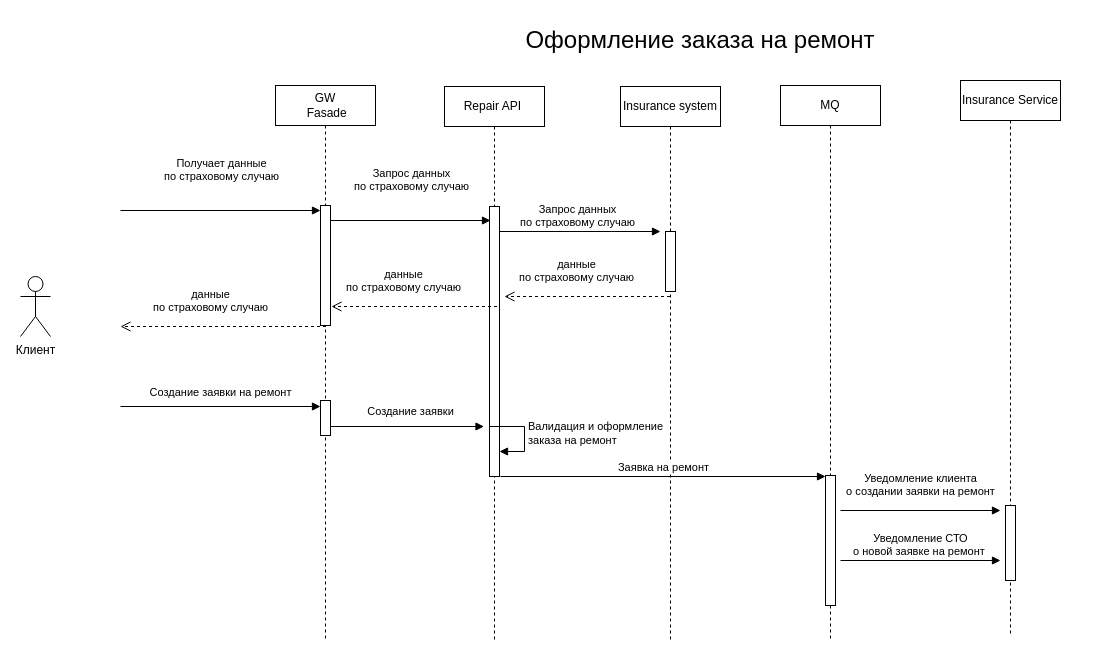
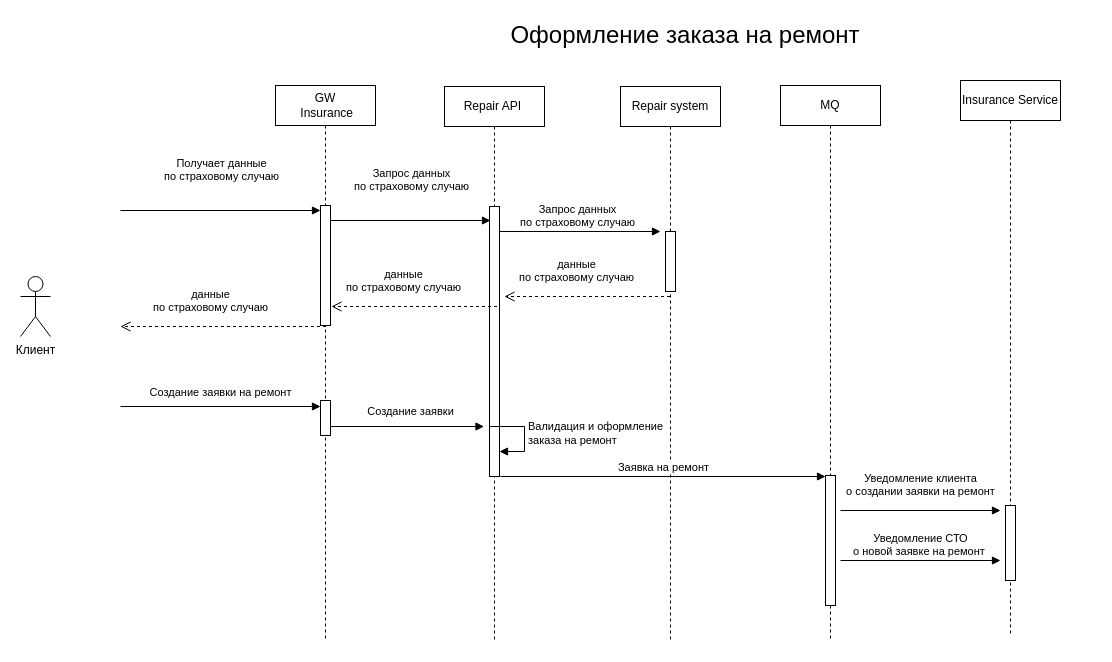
  <mxCell id="0" />
  <mxCell id="1" parent="0" />
- <mxCell id="2" value="Insurance system" style="shape=umlLifeline;perimeter=lifelinePerimeter;whiteSpace=wrap;html=1;container=1;dropTarget=0;collapsible=0;recursiveResize=0;outlineConnect=0;portConstraint=eastwest;newEdgeStyle={&quot;edgeStyle&quot;:&quot;elbowEdgeStyle&quot;,&quot;elbow&quot;:&quot;vertical&quot;,&quot;curved&quot;:0,&quot;rounded&quot;:0};labelBackgroundColor=default;" parent="1" vertex="1"><mxGeometry x="620" y="86" width="100" height="554" as="geometry" /></mxCell>
+ <mxCell id="2" value="Repair system" style="shape=umlLifeline;perimeter=lifelinePerimeter;whiteSpace=wrap;html=1;container=1;dropTarget=0;collapsible=0;recursiveResize=0;outlineConnect=0;portConstraint=eastwest;newEdgeStyle={&quot;edgeStyle&quot;:&quot;elbowEdgeStyle&quot;,&quot;elbow&quot;:&quot;vertical&quot;,&quot;curved&quot;:0,&quot;rounded&quot;:0};labelBackgroundColor=default;" parent="1" vertex="1"><mxGeometry x="620" y="86" width="100" height="554" as="geometry" /></mxCell>
  <mxCell id="3" value="" style="html=1;points=[[0,0,0,0,5],[0,1,0,0,-5],[1,0,0,0,5],[1,1,0,0,-5]];perimeter=orthogonalPerimeter;outlineConnect=0;targetShapes=umlLifeline;portConstraint=eastwest;newEdgeStyle={&quot;curved&quot;:0,&quot;rounded&quot;:0};" parent="2" vertex="1"><mxGeometry x="45" y="145" width="10" height="60" as="geometry" /></mxCell>
  <mxCell id="4" value="MQ" style="shape=umlLifeline;perimeter=lifelinePerimeter;whiteSpace=wrap;html=1;container=1;dropTarget=0;collapsible=0;recursiveResize=0;outlineConnect=0;portConstraint=eastwest;newEdgeStyle={&quot;edgeStyle&quot;:&quot;elbowEdgeStyle&quot;,&quot;elbow&quot;:&quot;vertical&quot;,&quot;curved&quot;:0,&quot;rounded&quot;:0};" parent="1" vertex="1"><mxGeometry x="780" y="85" width="100" height="555" as="geometry" /></mxCell>
  <mxCell id="5" value="" style="html=1;points=[[0,0,0,0,5],[0,1,0,0,-5],[1,0,0,0,5],[1,1,0,0,-5]];perimeter=orthogonalPerimeter;outlineConnect=0;targetShapes=umlLifeline;portConstraint=eastwest;newEdgeStyle={&quot;curved&quot;:0,&quot;rounded&quot;:0};" parent="4" vertex="1"><mxGeometry x="45" y="390" width="10" height="130" as="geometry" /></mxCell>
  <mxCell id="6" value="Insurance Service" style="shape=umlLifeline;perimeter=lifelinePerimeter;whiteSpace=wrap;html=1;container=1;dropTarget=0;collapsible=0;recursiveResize=0;outlineConnect=0;portConstraint=eastwest;newEdgeStyle={&quot;edgeStyle&quot;:&quot;elbowEdgeStyle&quot;,&quot;elbow&quot;:&quot;vertical&quot;,&quot;curved&quot;:0,&quot;rounded&quot;:0};" parent="1" vertex="1"><mxGeometry x="960" y="80" width="100" height="555" as="geometry" /></mxCell>
  <mxCell id="7" value="" style="html=1;points=[[0,0,0,0,5],[0,1,0,0,-5],[1,0,0,0,5],[1,1,0,0,-5]];perimeter=orthogonalPerimeter;outlineConnect=0;targetShapes=umlLifeline;portConstraint=eastwest;newEdgeStyle={&quot;curved&quot;:0,&quot;rounded&quot;:0};" parent="6" vertex="1"><mxGeometry x="45" y="425" width="10" height="75" as="geometry" /></mxCell>
  <mxCell id="8" value="Клиент" style="shape=umlActor;verticalLabelPosition=bottom;verticalAlign=top;html=1;" parent="1" vertex="1"><mxGeometry x="20" y="276" width="30" height="60" as="geometry" /></mxCell>
  <mxCell id="9" value="Запрос данных&lt;br style=&quot;border-color: var(--border-color);&quot;&gt;по страховому случаю" style="html=1;verticalAlign=bottom;endArrow=block;curved=0;rounded=0;" parent="1" edge="1"><mxGeometry width="80" relative="1" as="geometry"><mxPoint x="493.5" y="231" as="sourcePoint" /><mxPoint x="660" y="231" as="targetPoint" /></mxGeometry></mxCell>
  <mxCell id="10" value="Создание заявки" style="html=1;verticalAlign=bottom;endArrow=block;curved=0;rounded=0;" parent="1" edge="1"><mxGeometry x="0.042" y="6" width="80" relative="1" as="geometry"><mxPoint x="330" y="426" as="sourcePoint" /><mxPoint x="483.5" y="426" as="targetPoint" /><mxPoint as="offset" /></mxGeometry></mxCell>
  <mxCell id="11" value="Repair API&amp;nbsp;" style="shape=umlLifeline;perimeter=lifelinePerimeter;whiteSpace=wrap;html=1;container=1;dropTarget=0;collapsible=0;recursiveResize=0;outlineConnect=0;portConstraint=eastwest;newEdgeStyle={&quot;curved&quot;:0,&quot;rounded&quot;:0};" parent="1" vertex="1"><mxGeometry x="444" y="86" width="100" height="554" as="geometry" /></mxCell>
  <mxCell id="12" value="" style="html=1;points=[[0,0,0,0,5],[0,1,0,0,-5],[1,0,0,0,5],[1,1,0,0,-5]];perimeter=orthogonalPerimeter;outlineConnect=0;targetShapes=umlLifeline;portConstraint=eastwest;newEdgeStyle={&quot;curved&quot;:0,&quot;rounded&quot;:0};" parent="11" vertex="1"><mxGeometry x="45" y="120" width="10" height="270" as="geometry" /></mxCell>
  <mxCell id="13" value="" style="html=1;points=[[0,0,0,0,5],[0,1,0,0,-5],[1,0,0,0,5],[1,1,0,0,-5]];perimeter=orthogonalPerimeter;outlineConnect=0;targetShapes=umlLifeline;portConstraint=eastwest;newEdgeStyle={&quot;curved&quot;:0,&quot;rounded&quot;:0};" parent="11" vertex="1"><mxGeometry x="45" y="340" width="10" height="50" as="geometry" /></mxCell>
  <mxCell id="14" value="Валидация и оформление&amp;nbsp;&lt;br&gt;заказа на ремонт" style="html=1;align=left;spacingLeft=2;endArrow=block;rounded=0;edgeStyle=orthogonalEdgeStyle;curved=0;rounded=0;" parent="11" target="13" edge="1"><mxGeometry relative="1" as="geometry"><mxPoint x="56" y="340" as="sourcePoint" /><Array as="points"><mxPoint x="50" y="340" /><mxPoint x="80" y="340" /><mxPoint x="80" y="390" /></Array></mxGeometry></mxCell>
  <mxCell id="15" value="Получает данные &lt;br&gt;по страховому случаю" style="html=1;verticalAlign=bottom;endArrow=block;curved=0;rounded=0;entryX=0;entryY=0;entryDx=0;entryDy=5;entryPerimeter=0;" parent="1" target="20" edge="1"><mxGeometry x="0.008" y="25" width="80" relative="1" as="geometry"><mxPoint x="120" y="210" as="sourcePoint" /><mxPoint x="150" y="211" as="targetPoint" /><mxPoint as="offset" /></mxGeometry></mxCell>
  <mxCell id="16" value="данные&lt;br style=&quot;border-color: var(--border-color);&quot;&gt;по страховому случаю" style="html=1;verticalAlign=bottom;endArrow=open;dashed=1;endSize=8;curved=0;rounded=0;" parent="1" edge="1"><mxGeometry x="0.142" y="-10" relative="1" as="geometry"><mxPoint x="669.5" y="296" as="sourcePoint" /><mxPoint x="504" y="296" as="targetPoint" /><mxPoint x="1" as="offset" /></mxGeometry></mxCell>
- <mxCell id="17" value="Оформление заказа на ремонт" style="text;html=1;strokeColor=none;fillColor=none;align=center;verticalAlign=middle;whiteSpace=wrap;rounded=0;fontSize=24;" parent="1" vertex="1"><mxGeometry x="295" y="25" width="810" height="30" as="geometry" /></mxCell>
+ <mxCell id="17" value="Оформление заказа на ремонт" style="text;html=1;strokeColor=none;fillColor=none;align=center;verticalAlign=middle;whiteSpace=wrap;rounded=0;fontSize=24;" parent="1" vertex="1"><mxGeometry x="280" y="20" width="810" height="30" as="geometry" /></mxCell>
  <mxCell id="18" value="Создание заявки на ремонт" style="html=1;verticalAlign=bottom;endArrow=block;curved=0;rounded=0;" parent="1" edge="1"><mxGeometry y="5" width="80" relative="1" as="geometry"><mxPoint x="120" y="406" as="sourcePoint" /><mxPoint x="320" y="406" as="targetPoint" /><mxPoint as="offset" /></mxGeometry></mxCell>
- <mxCell id="19" value="GW&lt;br&gt;&amp;nbsp;Fasade" style="shape=umlLifeline;perimeter=lifelinePerimeter;whiteSpace=wrap;html=1;container=1;dropTarget=0;collapsible=0;recursiveResize=0;outlineConnect=0;portConstraint=eastwest;newEdgeStyle={&quot;curved&quot;:0,&quot;rounded&quot;:0};" parent="1" vertex="1"><mxGeometry x="275" y="85" width="100" height="555" as="geometry" /></mxCell>
+ <mxCell id="19" value="GW&lt;br&gt;&amp;nbsp;Insurance" style="shape=umlLifeline;perimeter=lifelinePerimeter;whiteSpace=wrap;html=1;container=1;dropTarget=0;collapsible=0;recursiveResize=0;outlineConnect=0;portConstraint=eastwest;newEdgeStyle={&quot;curved&quot;:0,&quot;rounded&quot;:0};" parent="1" vertex="1"><mxGeometry x="275" y="85" width="100" height="555" as="geometry" /></mxCell>
  <mxCell id="20" value="" style="html=1;points=[[0,0,0,0,5],[0,1,0,0,-5],[1,0,0,0,5],[1,1,0,0,-5]];perimeter=orthogonalPerimeter;outlineConnect=0;targetShapes=umlLifeline;portConstraint=eastwest;newEdgeStyle={&quot;curved&quot;:0,&quot;rounded&quot;:0};" parent="19" vertex="1"><mxGeometry x="45" y="120" width="10" height="120" as="geometry" /></mxCell>
  <mxCell id="21" value="" style="html=1;points=[[0,0,0,0,5],[0,1,0,0,-5],[1,0,0,0,5],[1,1,0,0,-5]];perimeter=orthogonalPerimeter;outlineConnect=0;targetShapes=umlLifeline;portConstraint=eastwest;newEdgeStyle={&quot;curved&quot;:0,&quot;rounded&quot;:0};" parent="19" vertex="1"><mxGeometry x="45" y="315" width="10" height="35" as="geometry" /></mxCell>
  <mxCell id="22" value="Запрос данных&lt;br&gt;по страховому случаю" style="html=1;verticalAlign=bottom;endArrow=block;curved=0;rounded=0;entryX=0;entryY=0;entryDx=0;entryDy=5;entryPerimeter=0;" parent="1" edge="1"><mxGeometry x="0.008" y="25" width="80" relative="1" as="geometry"><mxPoint x="330" y="220" as="sourcePoint" /><mxPoint x="490" y="220" as="targetPoint" /><mxPoint as="offset" /></mxGeometry></mxCell>
  <mxCell id="23" value="данные&lt;br style=&quot;border-color: var(--border-color);&quot;&gt;по страховому случаю" style="html=1;verticalAlign=bottom;endArrow=open;dashed=1;endSize=8;curved=0;rounded=0;" parent="1" edge="1"><mxGeometry x="0.142" y="-10" relative="1" as="geometry"><mxPoint x="496.5" y="306" as="sourcePoint" /><mxPoint x="331" y="306" as="targetPoint" /><mxPoint x="1" as="offset" /></mxGeometry></mxCell>
  <mxCell id="24" value="данные&lt;br style=&quot;border-color: var(--border-color);&quot;&gt;по страховому случаю" style="html=1;verticalAlign=bottom;endArrow=open;dashed=1;endSize=8;curved=0;rounded=0;" parent="1" edge="1"><mxGeometry x="0.142" y="-10" relative="1" as="geometry"><mxPoint x="325.5" y="326" as="sourcePoint" /><mxPoint x="120" y="326" as="targetPoint" /><mxPoint x="1" as="offset" /></mxGeometry></mxCell>
  <mxCell id="25" value="Заявка на ремонт" style="html=1;verticalAlign=bottom;endArrow=block;curved=0;rounded=0;" parent="1" target="5" edge="1"><mxGeometry width="80" relative="1" as="geometry"><mxPoint x="500" y="476" as="sourcePoint" /><mxPoint x="653.5" y="476" as="targetPoint" /></mxGeometry></mxCell>
  <mxCell id="26" value="Уведомление клиента &lt;br&gt;о создании заявки на ремонт" style="html=1;verticalAlign=bottom;endArrow=block;curved=0;rounded=0;" parent="1" edge="1"><mxGeometry y="10" width="80" relative="1" as="geometry"><mxPoint x="840" y="510" as="sourcePoint" /><mxPoint x="1000" y="510" as="targetPoint" /><mxPoint as="offset" /></mxGeometry></mxCell>
  <mxCell id="27" value="Уведомление СТО &lt;br&gt;о новой заявке на ремонт&amp;nbsp;" style="html=1;verticalAlign=bottom;endArrow=block;curved=0;rounded=0;" parent="1" edge="1"><mxGeometry width="80" relative="1" as="geometry"><mxPoint x="840" y="560" as="sourcePoint" /><mxPoint x="1000" y="560" as="targetPoint" /></mxGeometry></mxCell>
